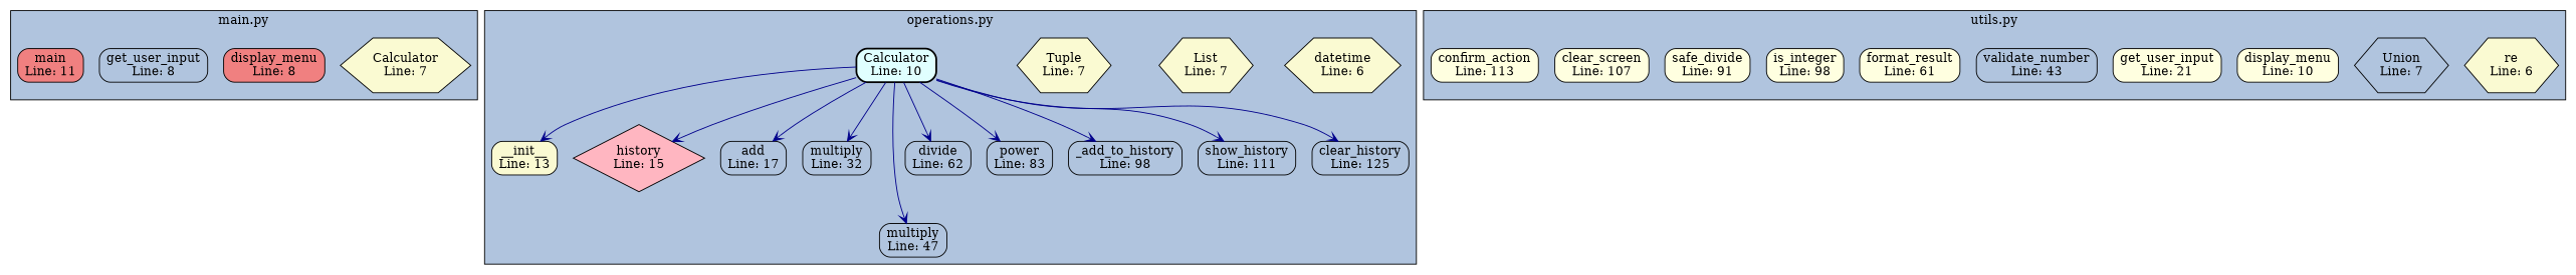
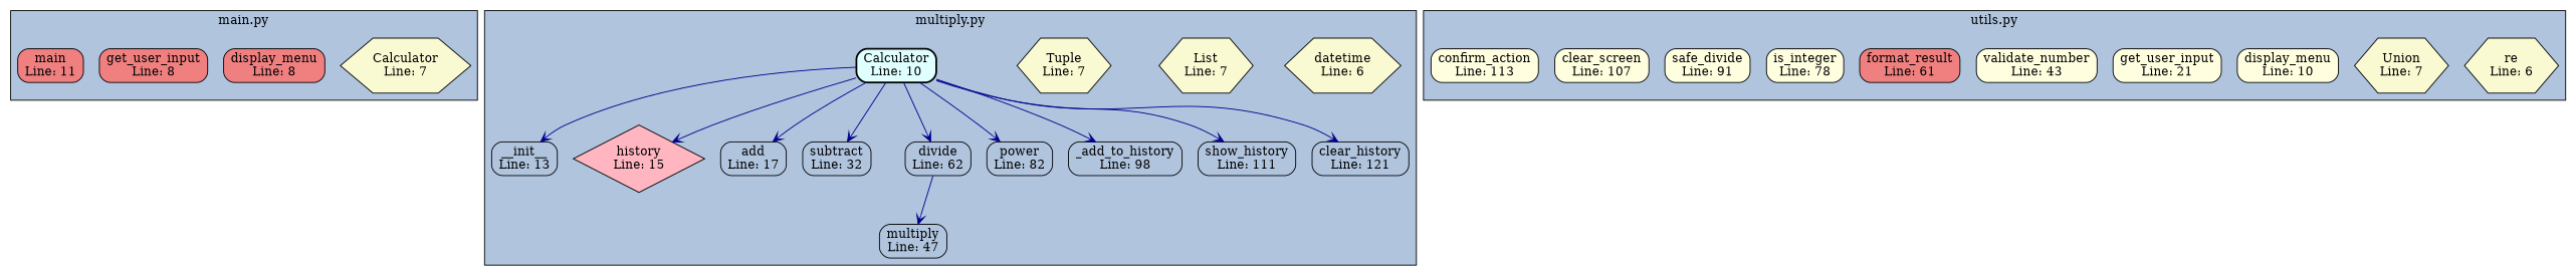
  digraph {
    rankdir=TB
    node [fillcolor=lightsteelblue shape=box style="rounded,filled"]
    edge [arrowhead=vee color=darkblue]
    n1 [fillcolor=lightgoldenrodyellow label="Calculator\nLine: 7" shape=hexagon style=filled]
    n2 [fillcolor=lightcoral label="display_menu\nLine: 8"]
-   n3 [label="get_user_input\nLine: 8"]
+   n3 [fillcolor=lightcoral label="get_user_input\nLine: 8"]
    n4 [fillcolor=lightcoral label="main\nLine: 11"]
    n5 [fillcolor=lightgoldenrodyellow label="datetime\nLine: 6" shape=hexagon style=filled]
    n6 [fillcolor=lightgoldenrodyellow label="List\nLine: 7" shape=hexagon style=filled]
    n7 [fillcolor=lightgoldenrodyellow label="Tuple\nLine: 7" shape=hexagon style=filled]
    n8 [fillcolor=lightcyan label="Calculator\nLine: 10" penwidth=2 style="rounded,filled,bold"]
-   n9 [fillcolor=lightgoldenrodyellow label="__init__\nLine: 13"]
+   n9 [label="__init__\nLine: 13"]
    n10 [fillcolor=lightpink label="history\nLine: 15" shape=diamond style=filled]
    n11 [label="add\nLine: 17"]
-   n12 [label="multiply\nLine: 32"]
+   n12 [label="subtract\nLine: 32"]
    n13 [label="multiply\nLine: 47"]
    n14 [label="divide\nLine: 62"]
-   n15 [label="power\nLine: 83"]
+   n15 [label="power\nLine: 82"]
    n16 [label="_add_to_history\nLine: 98"]
    n17 [label="show_history\nLine: 111"]
-   n18 [label="clear_history\nLine: 125"]
+   n18 [label="clear_history\nLine: 121"]
    n19 [fillcolor=lightgoldenrodyellow label="re\nLine: 6" shape=hexagon style=filled]
-   n20 [label="Union\nLine: 7" shape=hexagon style=filled]
+   n20 [fillcolor=lightgoldenrodyellow label="Union\nLine: 7" shape=hexagon style=filled]
    n21 [fillcolor=lightyellow label="display_menu\nLine: 10"]
    n22 [fillcolor=lightyellow label="get_user_input\nLine: 21"]
-   n23 [label="validate_number\nLine: 43"]
-   n24 [fillcolor=lightyellow label="format_result\nLine: 61"]
-   n25 [fillcolor=lightyellow label="is_integer\nLine: 98"]
+   n23 [fillcolor=lightyellow label="validate_number\nLine: 43"]
+   n24 [fillcolor=lightcoral label="format_result\nLine: 61"]
+   n25 [fillcolor=lightyellow label="is_integer\nLine: 78"]
    n26 [fillcolor=lightyellow label="safe_divide\nLine: 91"]
    n27 [fillcolor=lightyellow label="clear_screen\nLine: 107"]
    n28 [fillcolor=lightyellow label="confirm_action\nLine: 113"]
    subgraph cluster_1 {
      fillcolor=lightsteelblue
      label="main.py"
      style=filled
      n1
      n2
      n3
      n4
    }
    subgraph cluster_2 {
      fillcolor=lightsteelblue
-     label="operations.py"
+     label="multiply.py"
      style=filled
      n5
      n6
      n7
      n8
      n9
      n10
      n11
      n12
      n13
      n14
      n15
      n16
      n17
      n18
    }
    subgraph cluster_3 {
      fillcolor=lightsteelblue
      label="utils.py"
      style=filled
      n19
      n20
      n21
      n22
      n23
      n24
      n25
      n26
      n27
      n28
    }
    n8 -> n9
    n8 -> n10
    n8 -> n11
    n8 -> n12
-   n8 -> n13
+   n14 -> n13
    n8 -> n14
    n8 -> n15
    n8 -> n16
    n8 -> n17
    n8 -> n18
  }
